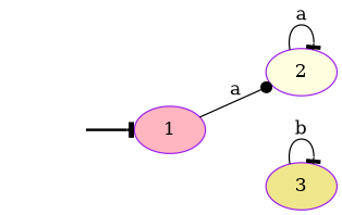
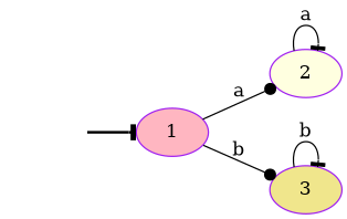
  digraph {
    rankdir=LR
    node [style=filled color=purple]
    edge [arrowhead=tee]
    fake [style=invisible color=""]
    1 [fillcolor=lightpink root=true]
    2 [fillcolor=lightyellow]
    3 [fillcolor=khaki]
    fake -> 1 [style=bold]
    1 -> 2 [arrowhead=dot label=a]
+   1 -> 3 [arrowhead=dot label=b]
    2 -> 2 [label=a]
    3 -> 3 [label=b]
  }
